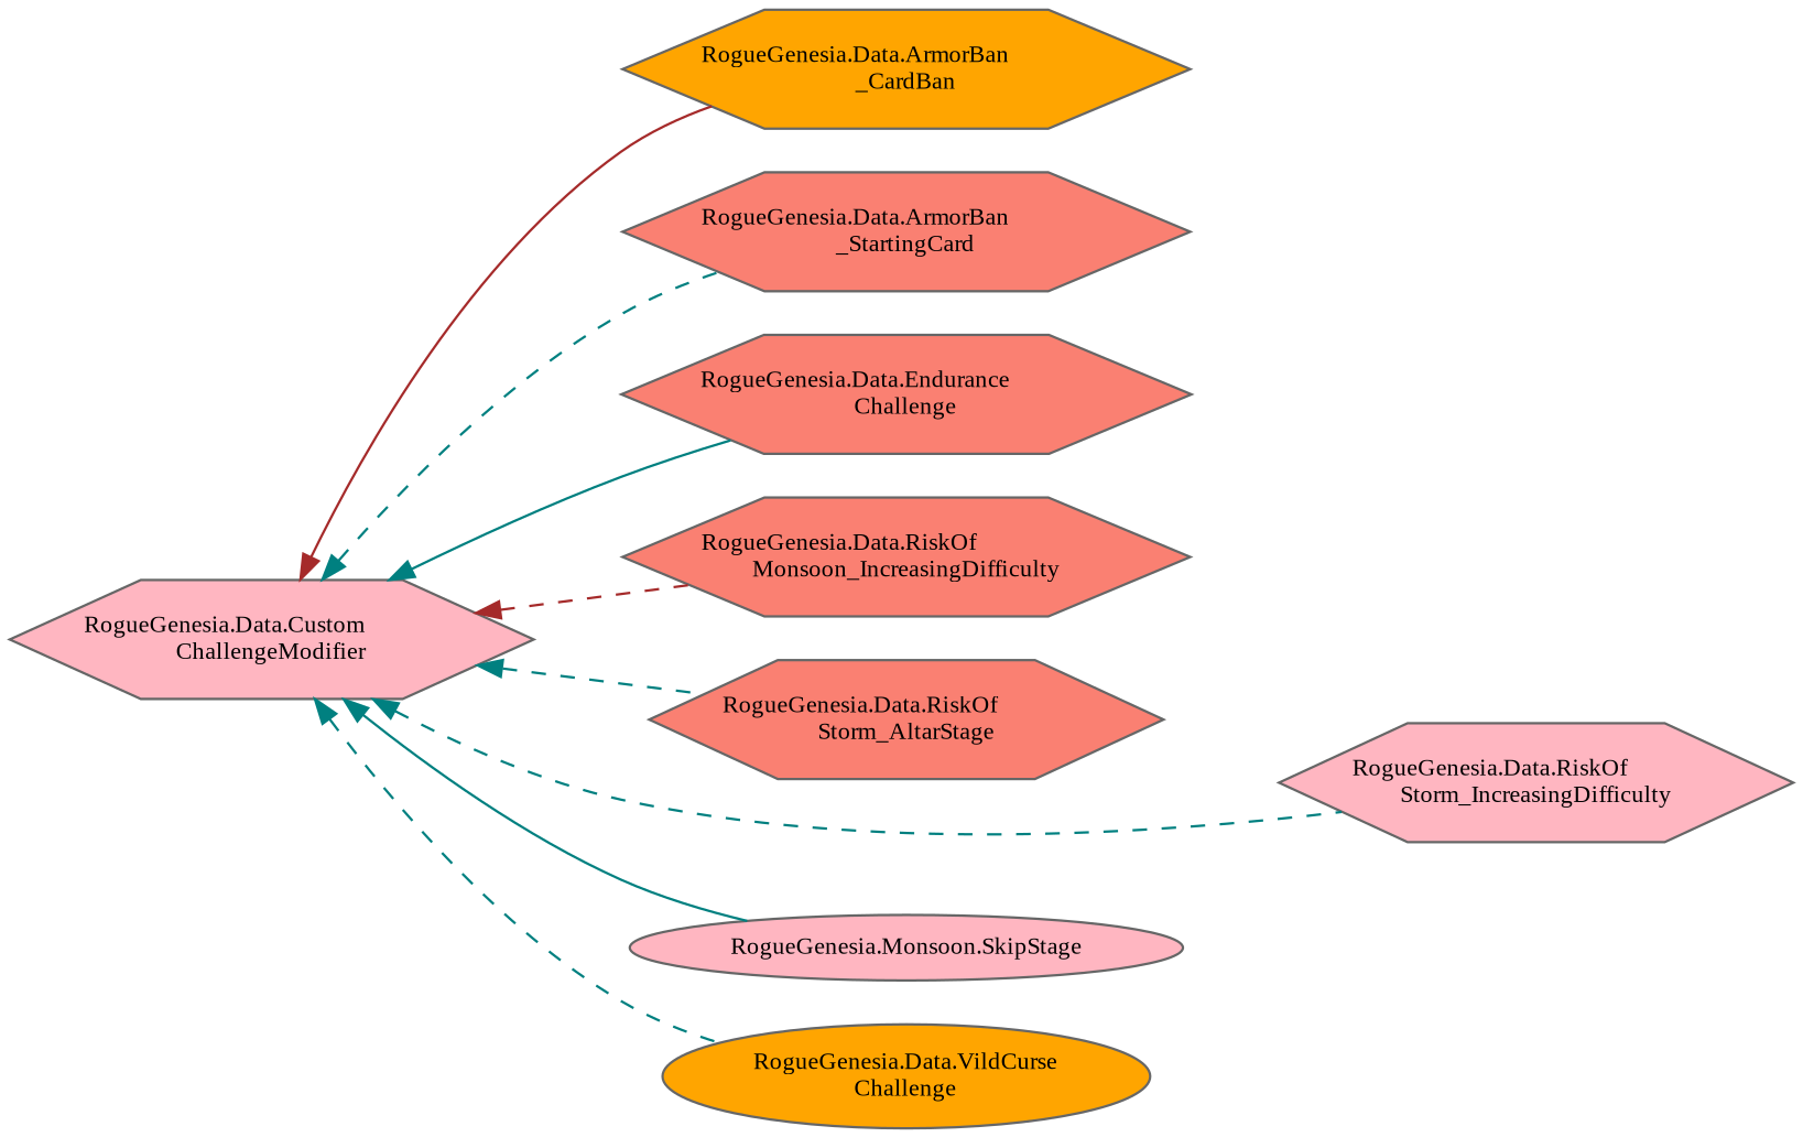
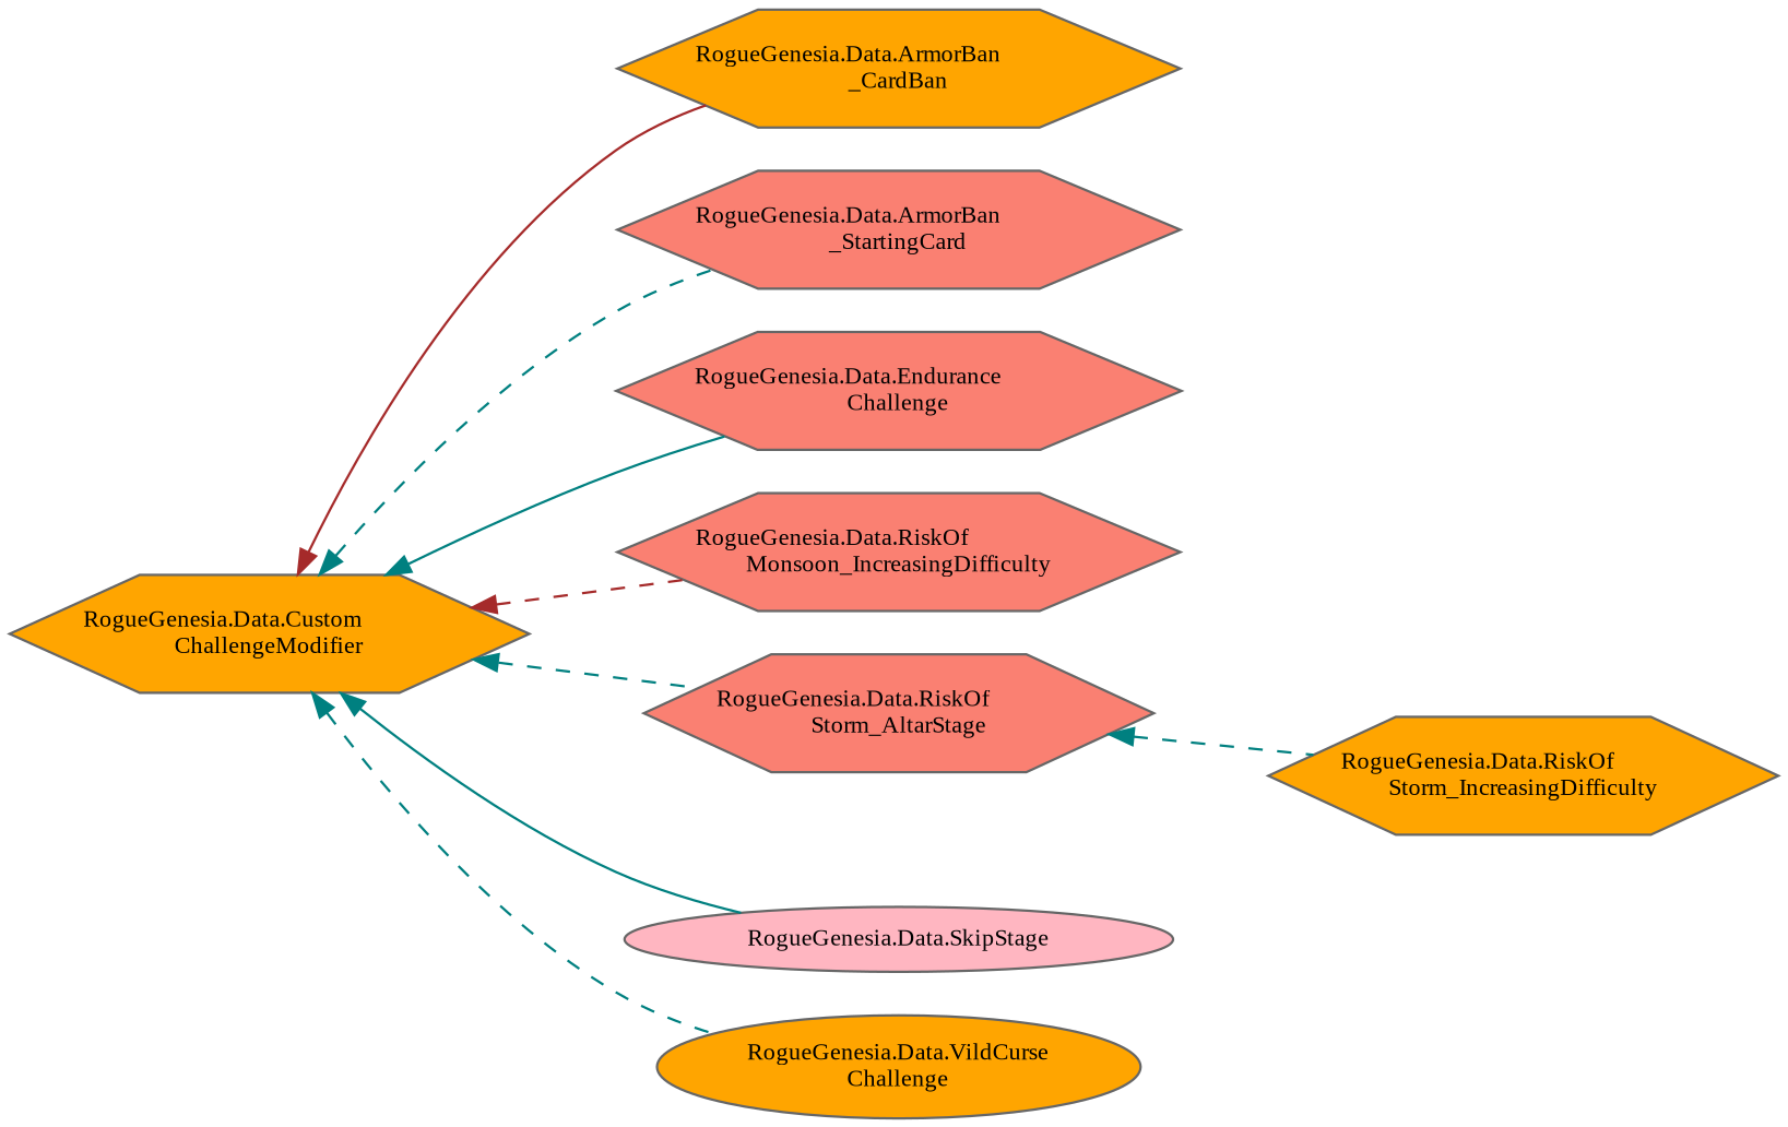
  digraph {
    fontname="Liberation Serif"
    rankdir=LR
    node [color=grey40 fillcolor=salmon fontname="Liberation Serif" fontsize=10 shape=hexagon style=filled]
    edge [color=teal dir=back fontname="Liberation Serif" fontsize=10 labelfontname=Helvetica labelfontsize=10 style=dashed]
-   n1 [fillcolor=lightpink height=0.2 label="RogueGenesia.Data.Custom\lChallengeModifier" width=0.4]
+   n1 [fillcolor=orange height=0.2 label="RogueGenesia.Data.Custom\lChallengeModifier" width=0.4]
    n2 [fillcolor=orange height=0.2 label="RogueGenesia.Data.ArmorBan\l_CardBan" width=0.4]
    n3 [height=0.2 label="RogueGenesia.Data.ArmorBan\l_StartingCard" width=0.4]
    n4 [height=0.2 label="RogueGenesia.Data.Endurance\lChallenge" width=0.4]
    n5 [height=0.2 label="RogueGenesia.Data.RiskOf\lMonsoon_IncreasingDifficulty" width=0.4]
    n6 [height=0.2 label="RogueGenesia.Data.RiskOf\lStorm_AltarStage" width=0.4]
-   n7 [fillcolor=lightpink height=0.2 label="RogueGenesia.Data.RiskOf\lStorm_IncreasingDifficulty" width=0.4]
-   n8 [fillcolor=lightpink height=0.2 label="RogueGenesia.Monsoon.SkipStage" shape=ellipse width=0.4]
+   n7 [fillcolor=orange height=0.2 label="RogueGenesia.Data.RiskOf\lStorm_IncreasingDifficulty" width=0.4]
+   n8 [fillcolor=lightpink height=0.2 label="RogueGenesia.Data.SkipStage" shape=ellipse width=0.4]
    n9 [fillcolor=orange height=0.2 label="RogueGenesia.Data.VildCurse\lChallenge" shape=ellipse width=0.4]
    n1 -> n2 [color=brown style=solid]
    n1 -> n3
    n1 -> n4 [style=solid]
    n1 -> n5 [color=brown]
    n1 -> n6
-   n1 -> n7
+   n6 -> n7
    n1 -> n8 [style=solid]
    n1 -> n9
  }
